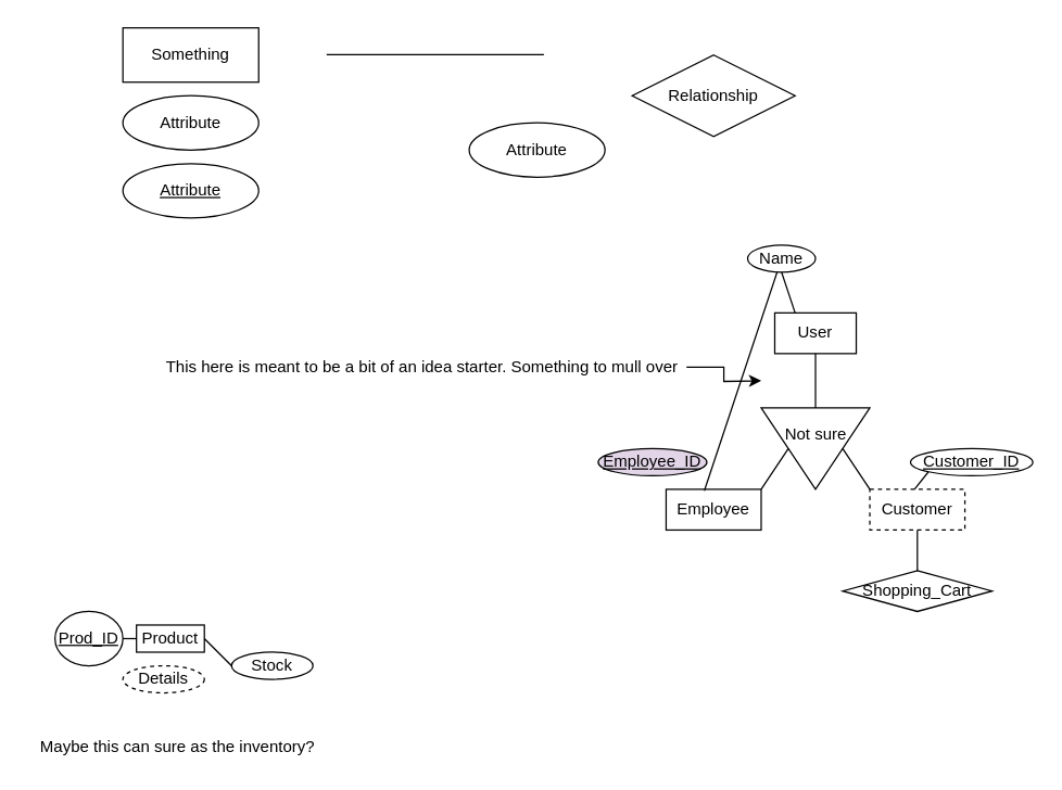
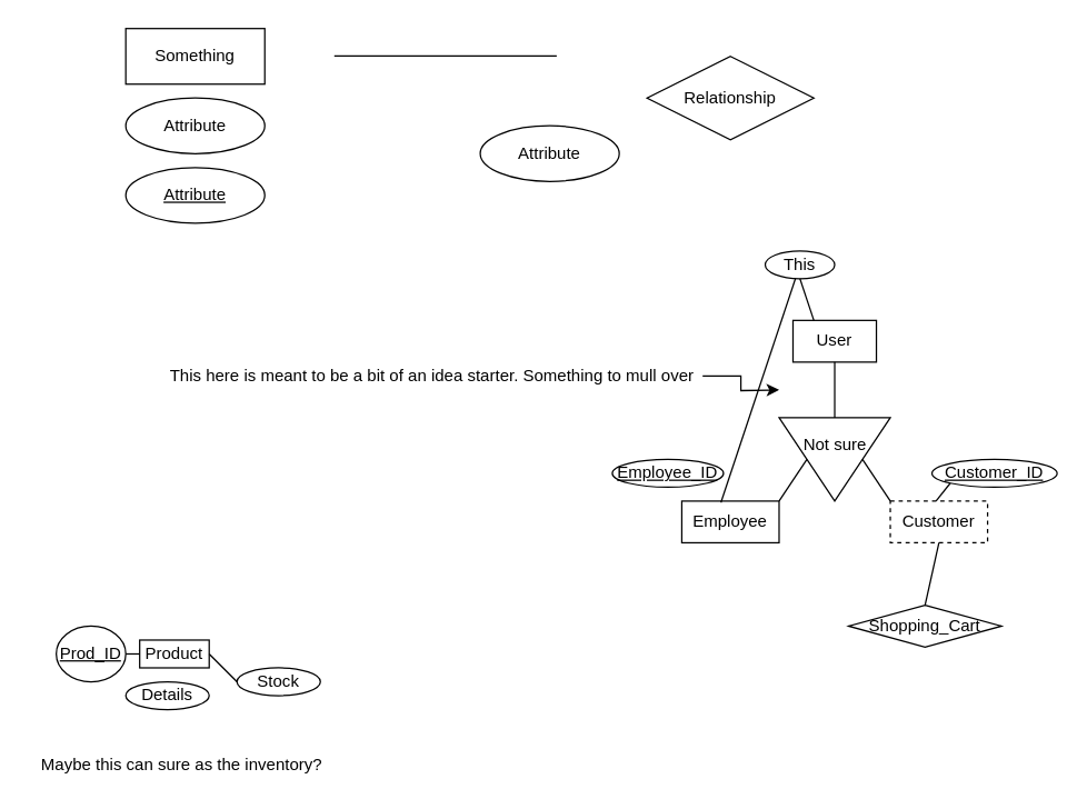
  <mxCell id="0" />
  <mxCell id="1" parent="0" />
  <mxCell id="2" value="User" style="rounded=0;whiteSpace=wrap;html=1;" vertex="1" parent="1"><mxGeometry x="570" y="230" width="60" height="30" as="geometry" /></mxCell>
  <mxCell id="3" value="" style="triangle;whiteSpace=wrap;html=1;rotation=90;" vertex="1" parent="1"><mxGeometry x="570" y="290" width="60" height="80" as="geometry" /></mxCell>
  <mxCell id="4" value="Not sure" style="text;html=1;align=center;verticalAlign=middle;resizable=0;points=[];autosize=1;strokeColor=none;fillColor=none;" vertex="1" parent="1"><mxGeometry x="570" y="310" width="60" height="20" as="geometry" /></mxCell>
  <mxCell id="5" value="Customer" style="rounded=0;whiteSpace=wrap;html=1;dashed=1;" vertex="1" parent="1"><mxGeometry x="640" y="360" width="70" height="30" as="geometry" /></mxCell>
  <mxCell id="6" value="Employee" style="rounded=0;whiteSpace=wrap;html=1;" vertex="1" parent="1"><mxGeometry x="490" y="360" width="70" height="30" as="geometry" /></mxCell>
  <mxCell id="7" value="" style="endArrow=none;html=1;rounded=0;entryX=0.5;entryY=1;entryDx=0;entryDy=0;exitX=1;exitY=0;exitDx=0;exitDy=0;" edge="1" parent="1" source="6" target="3"><mxGeometry width="50" height="50" relative="1" as="geometry"><mxPoint x="420" y="290" as="sourcePoint" /><mxPoint x="540" y="170" as="targetPoint" /></mxGeometry></mxCell>
  <mxCell id="8" value="" style="endArrow=none;html=1;rounded=0;entryX=0.5;entryY=0;entryDx=0;entryDy=0;exitX=0;exitY=0;exitDx=0;exitDy=0;" edge="1" parent="1" source="5" target="3"><mxGeometry width="50" height="50" relative="1" as="geometry"><mxPoint x="570" y="370" as="sourcePoint" /><mxPoint x="590" y="340" as="targetPoint" /></mxGeometry></mxCell>
  <mxCell id="9" value="" style="endArrow=none;html=1;rounded=0;entryX=0.5;entryY=1;entryDx=0;entryDy=0;exitX=0;exitY=0.5;exitDx=0;exitDy=0;" edge="1" parent="1" source="3" target="2"><mxGeometry width="50" height="50" relative="1" as="geometry"><mxPoint x="570" y="370" as="sourcePoint" /><mxPoint x="590" y="340" as="targetPoint" /></mxGeometry></mxCell>
  <mxCell id="10" value="Something" style="whiteSpace=wrap;html=1;align=center;" vertex="1" parent="1"><mxGeometry x="90" y="20" width="100" height="40" as="geometry" /></mxCell>
  <mxCell id="11" value="" style="endArrow=none;html=1;rounded=0;" edge="1" parent="1"><mxGeometry relative="1" as="geometry"><mxPoint x="240" y="39.68" as="sourcePoint" /><mxPoint x="400" y="39.68" as="targetPoint" /></mxGeometry></mxCell>
  <mxCell id="12" value="Relationship" style="shape=rhombus;perimeter=rhombusPerimeter;whiteSpace=wrap;html=1;align=center;" vertex="1" parent="1"><mxGeometry x="465" y="40" width="120" height="60" as="geometry" /></mxCell>
  <mxCell id="13" value="Attribute" style="ellipse;whiteSpace=wrap;html=1;align=center;" vertex="1" parent="1"><mxGeometry x="90" y="70" width="100" height="40" as="geometry" /></mxCell>
  <mxCell id="14" value="Attribute" style="ellipse;whiteSpace=wrap;html=1;align=center;fontStyle=4;" vertex="1" parent="1"><mxGeometry x="90" y="120" width="100" height="40" as="geometry" /></mxCell>
- <mxCell id="15" value="Name" style="ellipse;whiteSpace=wrap;html=1;align=center;" vertex="1" parent="1"><mxGeometry x="550" y="180" width="50" height="20" as="geometry" /></mxCell>
+ <mxCell id="15" value="This" style="ellipse;whiteSpace=wrap;html=1;align=center;" vertex="1" parent="1"><mxGeometry x="550" y="180" width="50" height="20" as="geometry" /></mxCell>
  <mxCell id="16" value="Attribute" style="ellipse;whiteSpace=wrap;html=1;align=center;" vertex="1" parent="1"><mxGeometry x="345" y="90" width="100" height="40" as="geometry" /></mxCell>
  <mxCell id="17" value="" style="endArrow=none;html=1;rounded=0;entryX=0.25;entryY=0;entryDx=0;entryDy=0;exitX=0.5;exitY=1;exitDx=0;exitDy=0;" edge="1" parent="1" source="15" target="2"><mxGeometry relative="1" as="geometry"><mxPoint x="530" y="29.68" as="sourcePoint" /><mxPoint x="690" y="29.68" as="targetPoint" /></mxGeometry></mxCell>
  <mxCell id="18" value="Product" style="whiteSpace=wrap;html=1;align=center;" vertex="1" parent="1"><mxGeometry x="100" y="460" width="50" height="20" as="geometry" /></mxCell>
- <mxCell id="19" value="Employee_ID" style="ellipse;whiteSpace=wrap;html=1;align=center;fontStyle=4;fillColor=#e1d5e7;" vertex="1" parent="1"><mxGeometry x="440" y="330" width="80" height="20" as="geometry" /></mxCell>
+ <mxCell id="19" value="Employee_ID" style="ellipse;whiteSpace=wrap;html=1;align=center;fontStyle=4;" vertex="1" parent="1"><mxGeometry x="440" y="330" width="80" height="20" as="geometry" /></mxCell>
  <mxCell id="20" value="Customer_ID" style="ellipse;whiteSpace=wrap;html=1;align=center;fontStyle=4;" vertex="1" parent="1"><mxGeometry x="670" y="330" width="90" height="20" as="geometry" /></mxCell>
  <mxCell id="21" value="" style="endArrow=none;html=1;rounded=0;entryX=0;entryY=1;entryDx=0;entryDy=0;exitX=0.47;exitY=-0.001;exitDx=0;exitDy=0;exitPerimeter=0;" edge="1" parent="1" source="5" target="20"><mxGeometry width="50" height="50" relative="1" as="geometry"><mxPoint x="610" y="310" as="sourcePoint" /><mxPoint x="610" y="270" as="targetPoint" /></mxGeometry></mxCell>
  <mxCell id="22" value="" style="endArrow=none;html=1;rounded=0;exitX=0.402;exitY=0.037;exitDx=0;exitDy=0;exitPerimeter=0;" edge="1" parent="1" source="6" target="15"><mxGeometry width="50" height="50" relative="1" as="geometry"><mxPoint x="610" y="310" as="sourcePoint" /><mxPoint x="610" y="270" as="targetPoint" /></mxGeometry></mxCell>
  <mxCell id="23" style="edgeStyle=orthogonalEdgeStyle;rounded=0;orthogonalLoop=1;jettySize=auto;html=1;" edge="1" parent="1" source="24"><mxGeometry relative="1" as="geometry"><mxPoint x="560" y="280" as="targetPoint" /></mxGeometry></mxCell>
  <mxCell id="24" value="This here is meant to be a bit of an idea starter. Something to mull over" style="text;html=1;align=center;verticalAlign=middle;resizable=0;points=[];autosize=1;strokeColor=none;fillColor=none;" vertex="1" parent="1"><mxGeometry x="115" y="260" width="390" height="20" as="geometry" /></mxCell>
  <mxCell id="25" value="Prod_ID" style="ellipse;whiteSpace=wrap;html=1;align=center;fontStyle=4;" vertex="1" parent="1"><mxGeometry x="40" y="450" width="50" height="40" as="geometry" /></mxCell>
- <mxCell id="26" value="Details" style="ellipse;whiteSpace=wrap;html=1;align=center;dashed=1;" vertex="1" parent="1"><mxGeometry x="90" y="490" width="60" height="20" as="geometry" /></mxCell>
+ <mxCell id="26" value="Details" style="ellipse;whiteSpace=wrap;html=1;align=center;" vertex="1" parent="1"><mxGeometry x="90" y="490" width="60" height="20" as="geometry" /></mxCell>
  <mxCell id="27" value="Stock" style="ellipse;whiteSpace=wrap;html=1;align=center;" vertex="1" parent="1"><mxGeometry x="170" y="480" width="60" height="20" as="geometry" /></mxCell>
  <mxCell id="28" value="" style="endArrow=none;html=1;rounded=0;entryX=0;entryY=0.5;entryDx=0;entryDy=0;exitX=1;exitY=0.5;exitDx=0;exitDy=0;" edge="1" parent="1" source="25" target="18"><mxGeometry relative="1" as="geometry"><mxPoint x="130" y="490" as="sourcePoint" /><mxPoint x="130" y="500" as="targetPoint" /></mxGeometry></mxCell>
  <mxCell id="29" value="" style="endArrow=none;html=1;rounded=0;entryX=0;entryY=0.5;entryDx=0;entryDy=0;exitX=1;exitY=0.5;exitDx=0;exitDy=0;" edge="1" parent="1" source="18" target="27"><mxGeometry relative="1" as="geometry"><mxPoint x="140" y="470" as="sourcePoint" /><mxPoint x="120" y="495" as="targetPoint" /></mxGeometry></mxCell>
  <mxCell id="30" value="Maybe this can sure as the inventory?" style="text;html=1;align=center;verticalAlign=middle;resizable=0;points=[];autosize=1;strokeColor=none;fillColor=none;" vertex="1" parent="1"><mxGeometry x="20" y="540" width="220" height="20" as="geometry" /></mxCell>
- <mxCell id="31" value="Shopping_Cart" style="shape=rhombus;perimeter=rhombusPerimeter;whiteSpace=wrap;html=1;align=center;" vertex="1" parent="1"><mxGeometry x="620" y="420" width="110" height="30" as="geometry" /></mxCell>
+ <mxCell id="31" value="Shopping_Cart" style="shape=rhombus;perimeter=rhombusPerimeter;whiteSpace=wrap;html=1;align=center;" vertex="1" parent="1"><mxGeometry x="610" y="435" width="110" height="30" as="geometry" /></mxCell>
  <mxCell id="32" value="" style="endArrow=none;html=1;rounded=0;entryX=0.5;entryY=0;entryDx=0;entryDy=0;exitX=0.5;exitY=1;exitDx=0;exitDy=0;" edge="1" parent="1" source="5" target="31"><mxGeometry width="50" height="50" relative="1" as="geometry"><mxPoint x="650" y="370" as="sourcePoint" /><mxPoint x="630" y="340" as="targetPoint" /></mxGeometry></mxCell>
